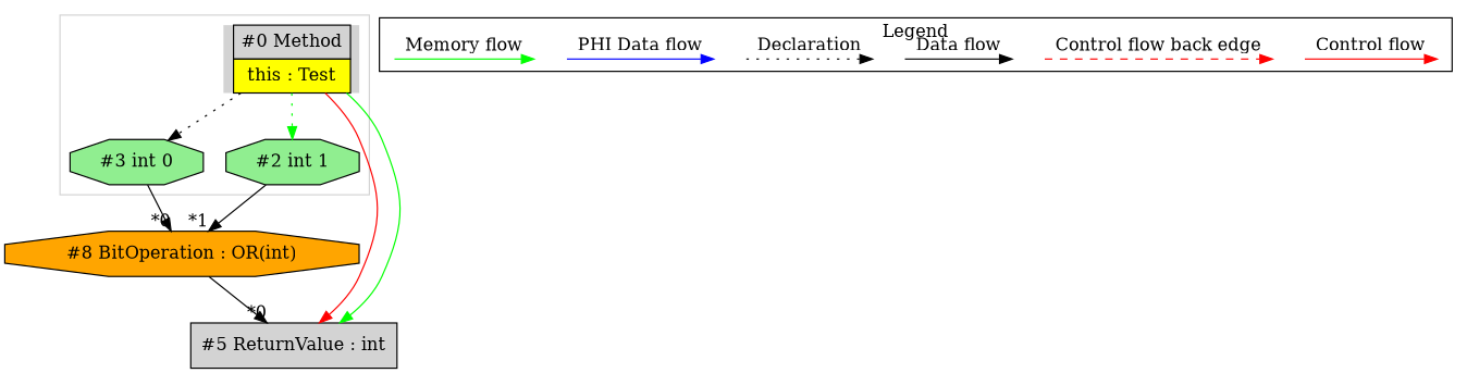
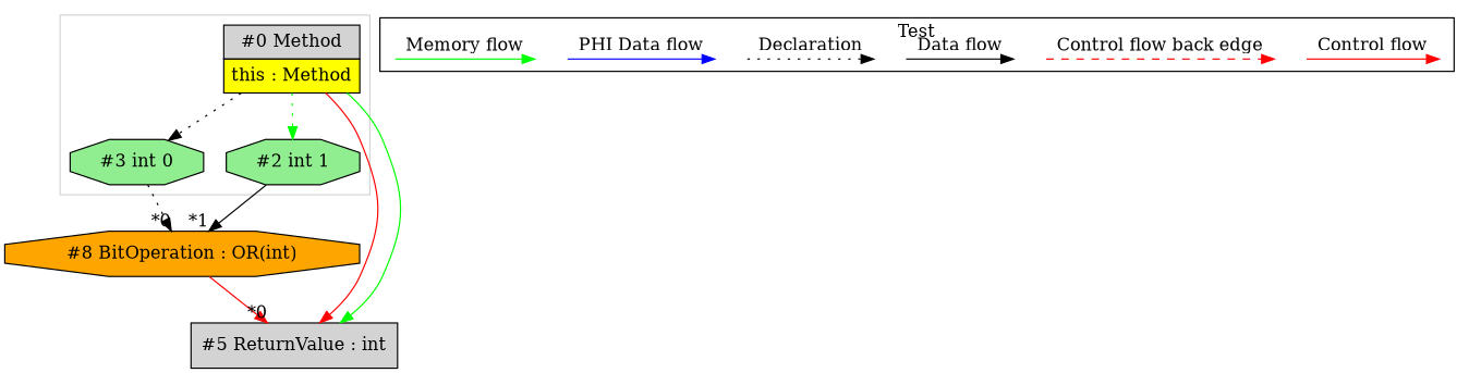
  digraph {
    ordering=in
    node [shape=point style=invis]
-   n1 [fillcolor=lightgrey label=<<table border="0" cellborder="1" cellspacing="0" cellpadding="5"><tr><td colspan="1">#0 Method</td></tr><tr><td port="prj1" bgcolor="yellow">this : Test</td></tr></table>> margin=0 shape=none style=filled]
+   n1 [fillcolor=lightgrey label=<<table border="0" cellborder="1" cellspacing="0" cellpadding="5"><tr><td colspan="1">#0 Method</td></tr><tr><td port="prj1" bgcolor="yellow">this : Method</td></tr></table>> margin=0 shape=none style=filled]
    n2 [fillcolor=lightgreen label="#3 int 0" shape=octagon style=filled]
    n3 [fillcolor=lightgreen label="#2 int 1" shape=octagon style=filled]
    c0
    c1
    c2
    c3
    d0
    d1
    d2
    d3
    d4
    d5
    d6
    d7
    n16 [fillcolor=lightgrey label="#5 ReturnValue : int" shape=box style=filled]
    n17 [fillcolor=orange label="#8 BitOperation : OR(int)" shape=octagon style=filled]
    subgraph cluster_1 {
      color=lightgray
      n1
      n2
      n3
    }
    subgraph cluster_2 {
-     label=Legend
+     label=Test
      subgraph sub_3 {
        label=Legend
        rank=same
        c0
        c1
        c2
        c3
        d0
        d1
        d2
        d3
        d4
        d5
        d6
        d7
      }
    }
    n1 -> n2 [style=dotted]
    n1 -> n3 [color=green style=dotted]
    n1 -> n16 [color=red fontcolor=red labeldistance=2]
    n1 -> n16 [color=green constraint=false labeldistance=2]
-   n2 -> n17 [headlabel="*0" labeldistance=2]
+   n2 -> n17 [headlabel="*0" labeldistance=2 style=dotted]
    n3 -> n17 [headlabel="*1" labeldistance=2]
    c0 -> c1 [color=red label="Control flow" style=solid]
    c2 -> c3 [color=red label="Control flow back edge" style=dashed]
    d0 -> d1 [label="Data flow"]
    d2 -> d3 [label=Declaration style=dotted]
    d4 -> d5 [color=blue label="PHI Data flow"]
    d6 -> d7 [color=green label="Memory flow"]
-   n17 -> n16 [headlabel="*0" labeldistance=2]
+   n17 -> n16 [headlabel="*0" labeldistance=2 color=red]
  }
